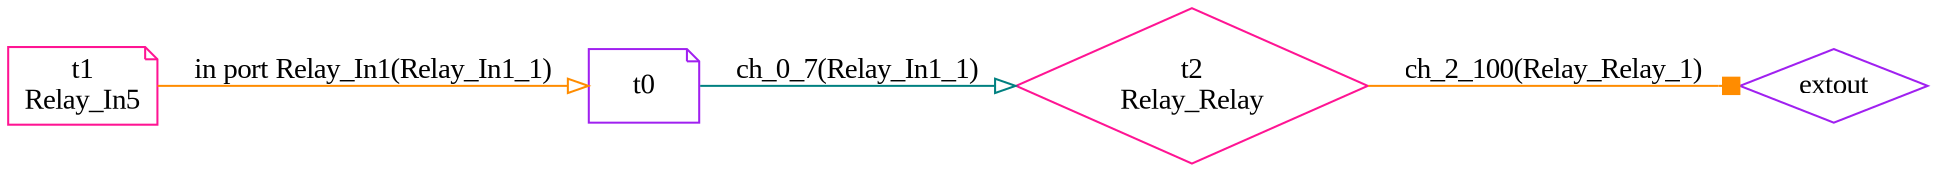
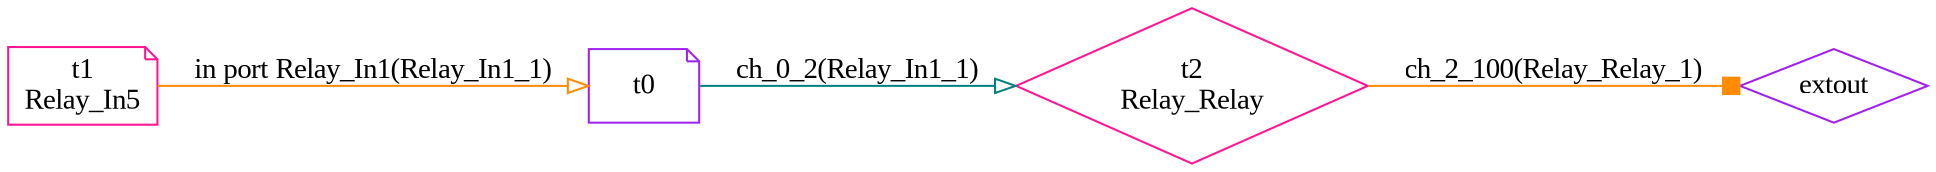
  digraph {
    fontname="Liberation Serif"
    rankdir=LR
    node [color=deeppink fontname="Liberation Serif" shape=diamond]
    edge [arrowhead=onormal color=darkorange fontname="Liberation Serif"]
    n1 [label="t2\nRelay_Relay"]
    n2 [color=purple label=extout]
    t0 [color=purple shape=note]
    n4 [label="t1\nRelay_In5" shape=note]
    n1 -> n2 [arrowhead=box label="ch_2_100(Relay_Relay_1)"]
-   t0 -> n1 [color=teal label="ch_0_7(Relay_In1_1)"]
+   t0 -> n1 [color=teal label="ch_0_2(Relay_In1_1)"]
    n4 -> t0 [label="in port Relay_In1(Relay_In1_1)"]
  }
